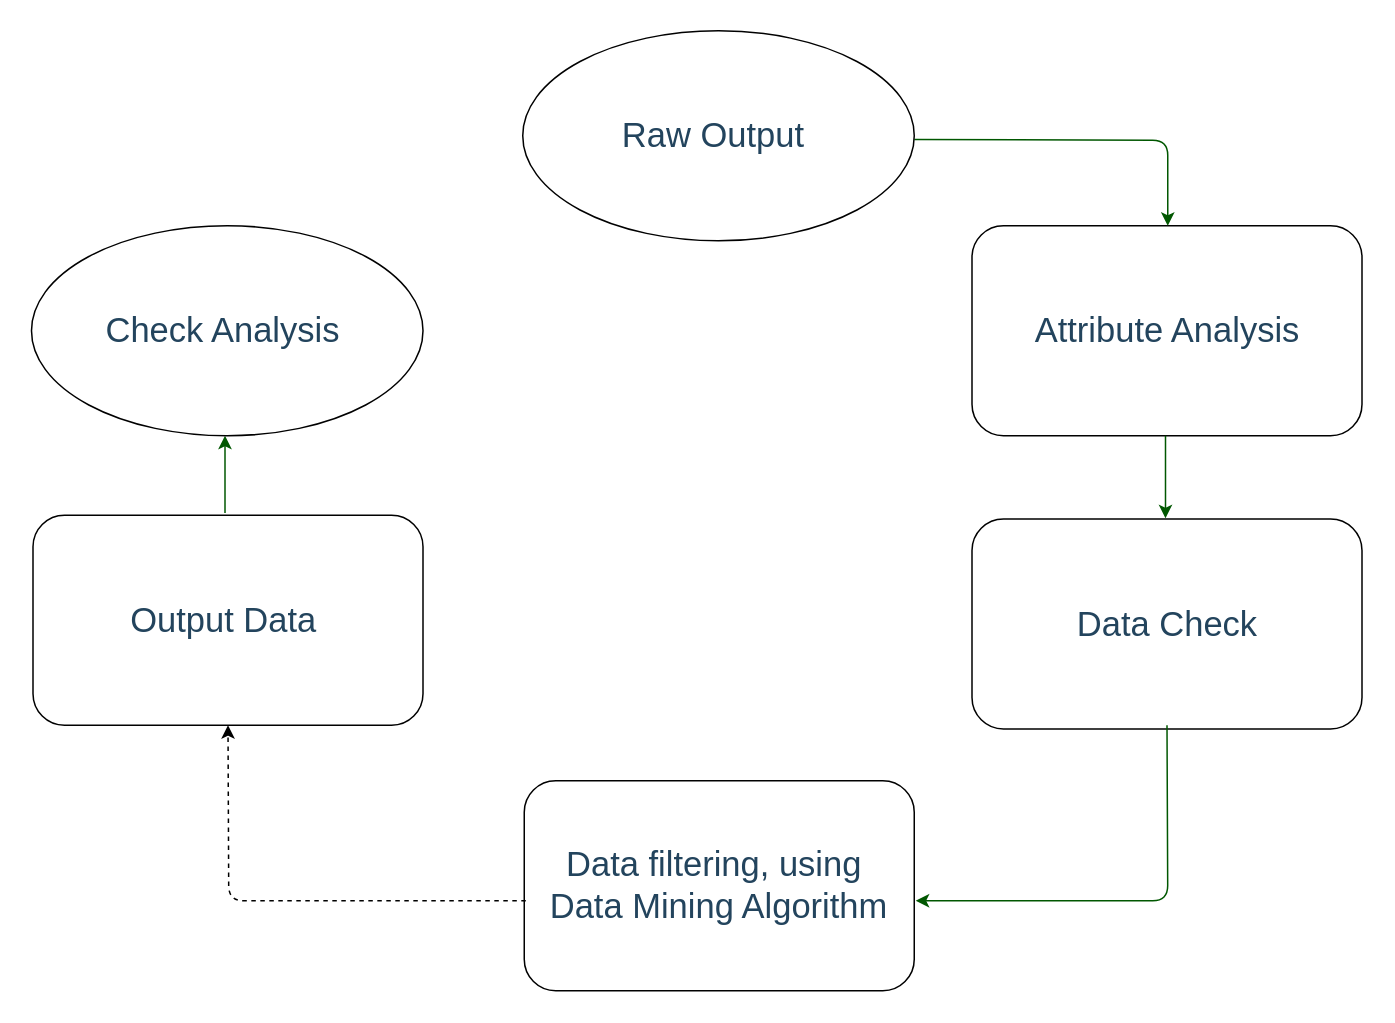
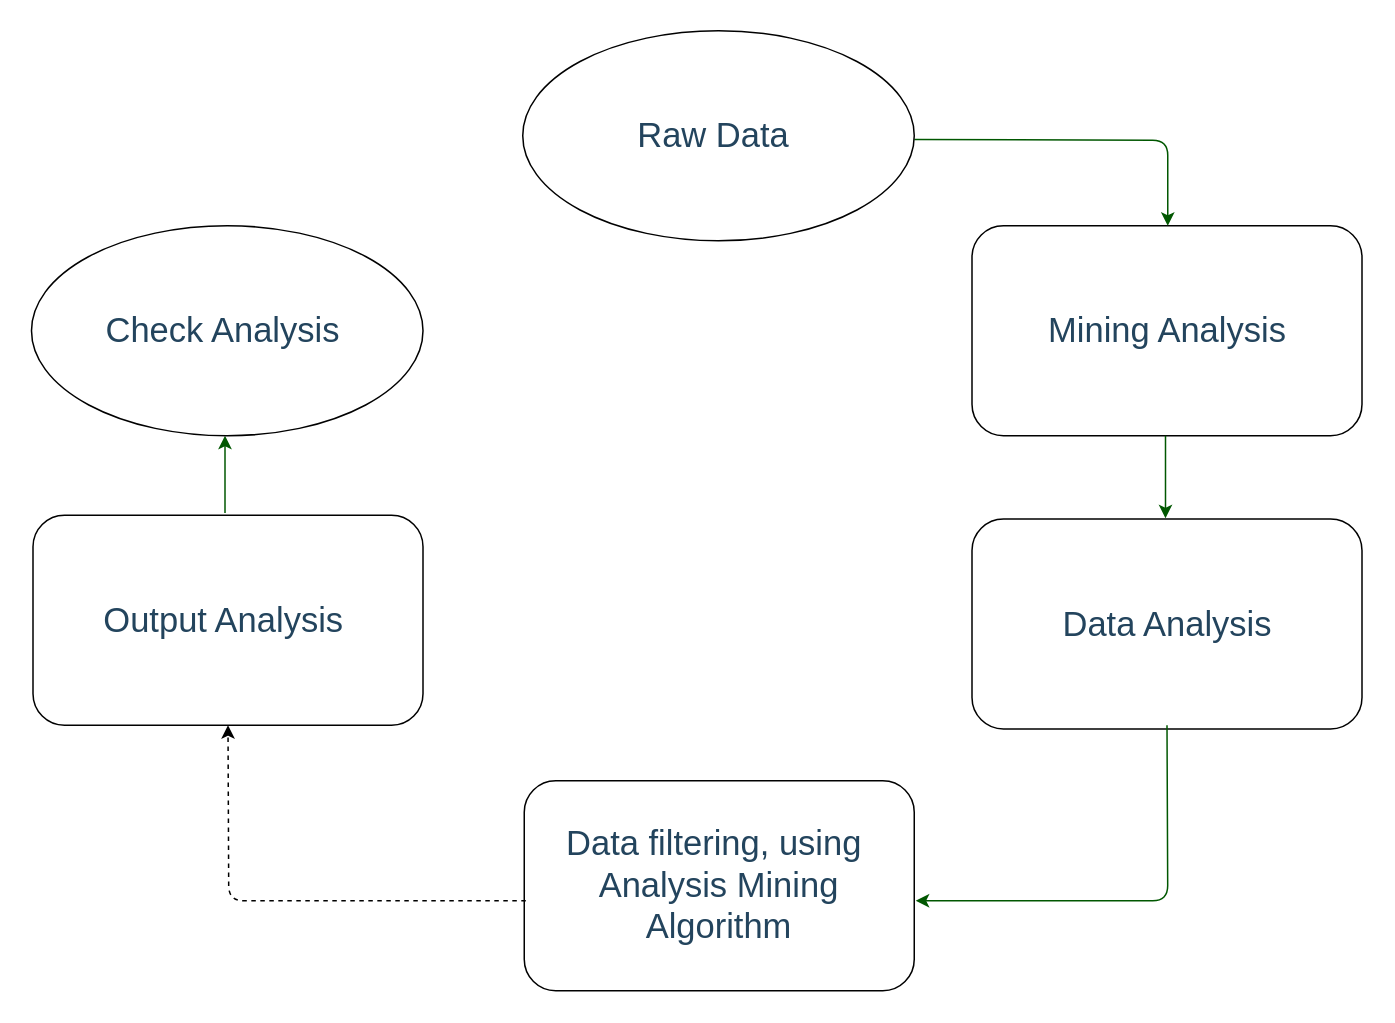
  <mxCell id="0" />
  <mxCell id="1" parent="0" />
  <mxCell id="2" value="" style="triangle;whiteSpace=wrap;html=1;shadow=0;labelBackgroundColor=none;strokeColor=none;fillColor=#FFFFFF;fontFamily=Helvetica;fontSize=17;fontColor=#23445d;align=center;rotation=90;gradientColor=none;flipV=1;flipH=1;opacity=20;" parent="1" vertex="1"><mxGeometry x="209.5" y="232.667" width="72" height="152" as="geometry" /></mxCell>
- <mxCell id="3" value="&lt;span style=&quot;color: rgb(35 , 68 , 93) ; font-size: 23px ; white-space: normal&quot;&gt;Output Data&amp;nbsp;&lt;/span&gt;" style="rounded=1;whiteSpace=wrap;html=1;gradientColor=#ffffff;" vertex="1" parent="1"><mxGeometry x="21.5" y="343" width="260" height="140" as="geometry" /></mxCell>
- <mxCell id="4" value="&lt;span style=&quot;color: rgb(35 , 68 , 93) ; font-size: 23px ; white-space: normal&quot;&gt;Attribute Analysis&lt;/span&gt;" style="rounded=1;whiteSpace=wrap;html=1;gradientColor=#ffffff;" vertex="1" parent="1"><mxGeometry x="647.5" y="150" width="260" height="140" as="geometry" /></mxCell>
- <mxCell id="5" value="&lt;span style=&quot;color: rgb(35 , 68 , 93) ; font-size: 23px ; white-space: normal&quot;&gt;Data Check&lt;/span&gt;" style="rounded=1;whiteSpace=wrap;html=1;gradientColor=#ffffff;" vertex="1" parent="1"><mxGeometry x="647.5" y="345.5" width="260" height="140" as="geometry" /></mxCell>
- <mxCell id="6" value="&lt;div style=&quot;color: rgb(35 , 68 , 93) ; font-size: 23px ; white-space: normal&quot;&gt;Data filtering, using&amp;nbsp;&lt;/div&gt;&lt;div style=&quot;color: rgb(35 , 68 , 93) ; font-size: 23px ; white-space: normal&quot;&gt;Data Mining Algorithm&lt;/div&gt;" style="rounded=1;whiteSpace=wrap;html=1;gradientColor=#ffffff;" vertex="1" parent="1"><mxGeometry x="349" y="520" width="260" height="140" as="geometry" /></mxCell>
+ <mxCell id="3" value="&lt;span style=&quot;color: rgb(35 , 68 , 93) ; font-size: 23px ; white-space: normal&quot;&gt;Output Analysis&amp;nbsp;&lt;/span&gt;" style="rounded=1;whiteSpace=wrap;html=1;gradientColor=#ffffff;" vertex="1" parent="1"><mxGeometry x="21.5" y="343" width="260" height="140" as="geometry" /></mxCell>
+ <mxCell id="4" value="&lt;span style=&quot;color: rgb(35 , 68 , 93) ; font-size: 23px ; white-space: normal&quot;&gt;Mining Analysis&lt;/span&gt;" style="rounded=1;whiteSpace=wrap;html=1;gradientColor=#ffffff;" vertex="1" parent="1"><mxGeometry x="647.5" y="150" width="260" height="140" as="geometry" /></mxCell>
+ <mxCell id="5" value="&lt;span style=&quot;color: rgb(35 , 68 , 93) ; font-size: 23px ; white-space: normal&quot;&gt;Data Analysis&lt;/span&gt;" style="rounded=1;whiteSpace=wrap;html=1;gradientColor=#ffffff;" vertex="1" parent="1"><mxGeometry x="647.5" y="345.5" width="260" height="140" as="geometry" /></mxCell>
+ <mxCell id="6" value="&lt;div style=&quot;color: rgb(35 , 68 , 93) ; font-size: 23px ; white-space: normal&quot;&gt;Data filtering, using&amp;nbsp;&lt;/div&gt;&lt;div style=&quot;color: rgb(35 , 68 , 93) ; font-size: 23px ; white-space: normal&quot;&gt;Analysis Mining Algorithm&lt;/div&gt;" style="rounded=1;whiteSpace=wrap;html=1;gradientColor=#ffffff;" vertex="1" parent="1"><mxGeometry x="349" y="520" width="260" height="140" as="geometry" /></mxCell>
  <mxCell id="7" value="" style="endArrow=classic;html=1;entryX=0.502;entryY=0;entryDx=0;entryDy=0;entryPerimeter=0;fillColor=#008a00;strokeColor=#005700;" edge="1" parent="1" target="4"><mxGeometry width="50" height="50" relative="1" as="geometry"><mxPoint x="609" y="92.5" as="sourcePoint" /><mxPoint x="778" y="140" as="targetPoint" /><Array as="points"><mxPoint x="778" y="93" /></Array></mxGeometry></mxCell>
  <mxCell id="8" value="" style="endArrow=classic;html=1;fillColor=#008a00;strokeColor=#005700;" edge="1" parent="1"><mxGeometry width="50" height="50" relative="1" as="geometry"><mxPoint x="777.5" y="483" as="sourcePoint" /><mxPoint x="610" y="600" as="targetPoint" /><Array as="points"><mxPoint x="778" y="600" /></Array></mxGeometry></mxCell>
  <mxCell id="9" value="" style="endArrow=classic;html=1;shadow=0;fillColor=#008a00;strokeColor=#005700;" edge="1" parent="1"><mxGeometry width="50" height="50" relative="1" as="geometry"><mxPoint x="776.5" y="290" as="sourcePoint" /><mxPoint x="776.5" y="345" as="targetPoint" /><Array as="points" /></mxGeometry></mxCell>
  <mxCell id="10" value="" style="endArrow=classic;html=1;shadow=0;fillColor=#008a00;strokeColor=#005700;" edge="1" parent="1"><mxGeometry width="50" height="50" relative="1" as="geometry"><mxPoint x="149.5" y="341.5" as="sourcePoint" /><mxPoint x="149.5" y="290" as="targetPoint" /><Array as="points" /></mxGeometry></mxCell>
  <mxCell id="11" value="" style="endArrow=classic;html=1;shadow=0;exitX=0.004;exitY=0.571;exitDx=0;exitDy=0;exitPerimeter=0;entryX=0.5;entryY=1;entryDx=0;entryDy=0;dashed=1;" edge="1" parent="1" source="6" target="3"><mxGeometry width="50" height="50" relative="1" as="geometry"><mxPoint x="340" y="600" as="sourcePoint" /><mxPoint x="152" y="490" as="targetPoint" /><Array as="points"><mxPoint x="152" y="600" /></Array></mxGeometry></mxCell>
- <mxCell id="12" value="&lt;span style=&quot;color: rgb(35 , 68 , 93) ; font-size: 23px ; white-space: normal&quot;&gt;Raw Output&amp;nbsp;&lt;/span&gt;" style="ellipse;whiteSpace=wrap;html=1;gradientColor=#ffffff;" vertex="1" parent="1"><mxGeometry x="348" y="20" width="261" height="140" as="geometry" /></mxCell>
+ <mxCell id="12" value="&lt;span style=&quot;color: rgb(35 , 68 , 93) ; font-size: 23px ; white-space: normal&quot;&gt;Raw Data&amp;nbsp;&lt;/span&gt;" style="ellipse;whiteSpace=wrap;html=1;gradientColor=#ffffff;" vertex="1" parent="1"><mxGeometry x="348" y="20" width="261" height="140" as="geometry" /></mxCell>
  <mxCell id="13" value="&lt;span style=&quot;color: rgb(35 , 68 , 93) ; font-size: 23px&quot;&gt;Check Analysis&amp;nbsp;&lt;/span&gt;" style="ellipse;whiteSpace=wrap;html=1;gradientColor=#ffffff;" vertex="1" parent="1"><mxGeometry x="20.5" y="150" width="261" height="140" as="geometry" /></mxCell>
